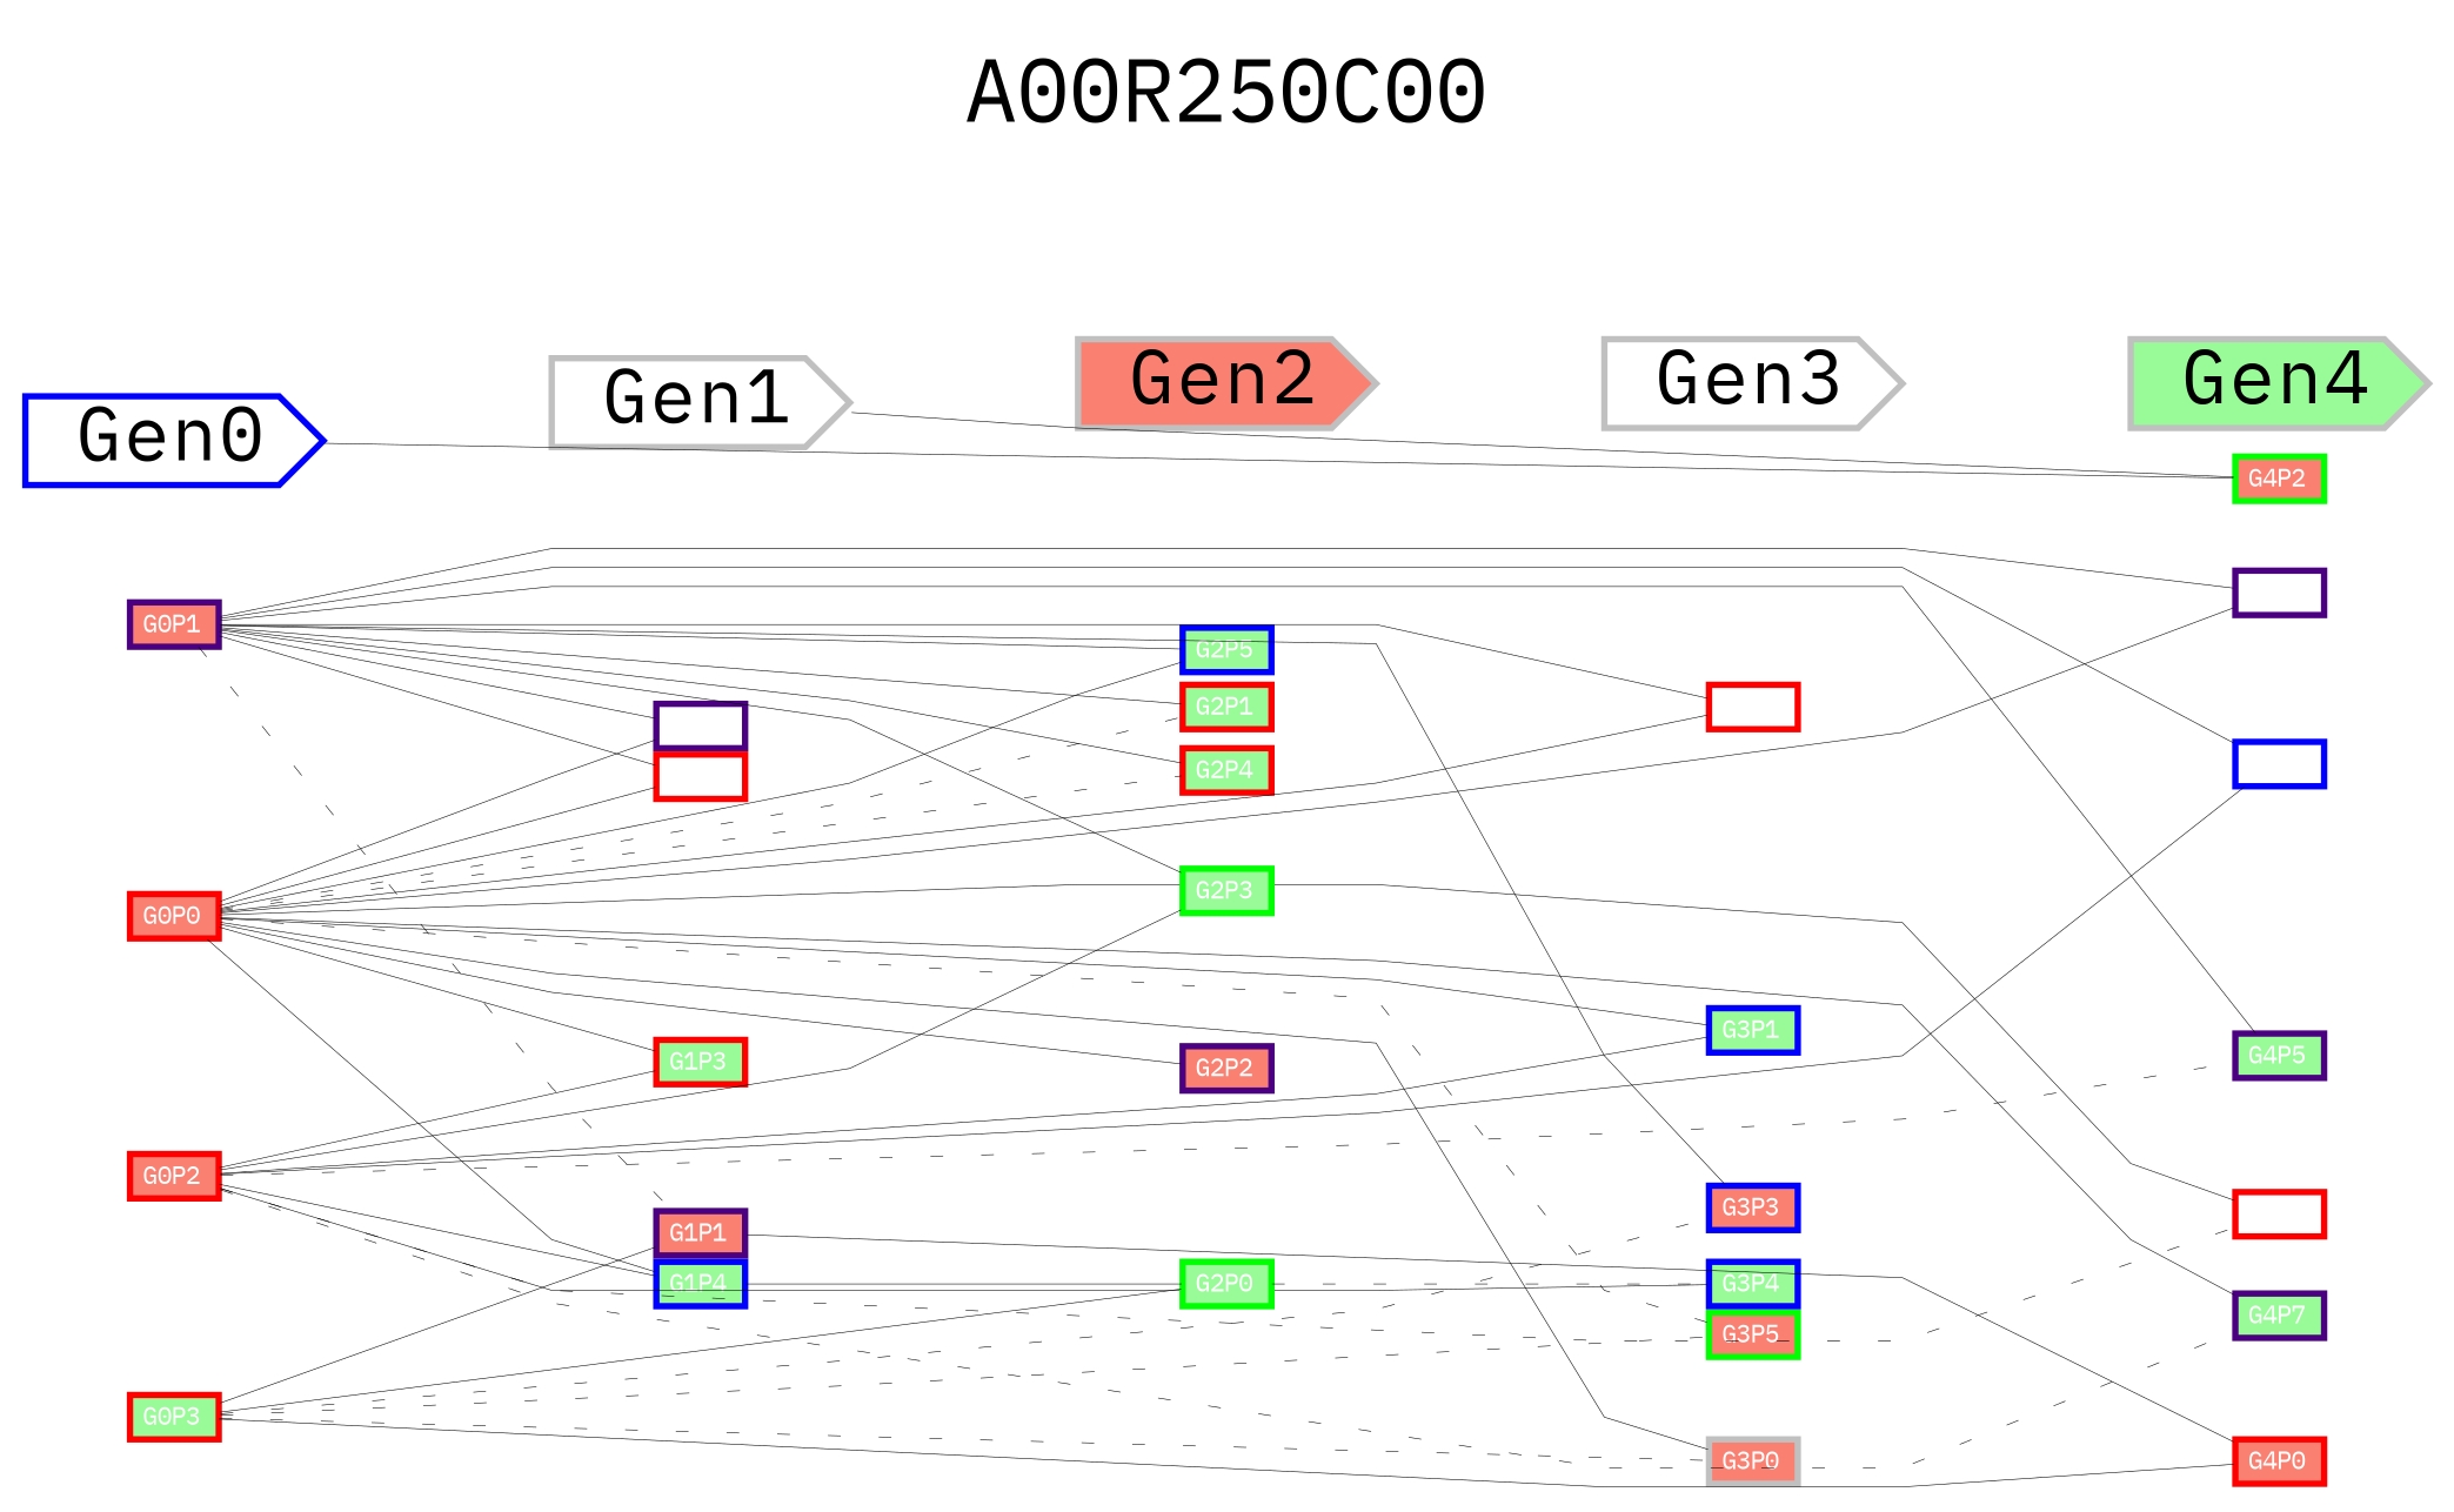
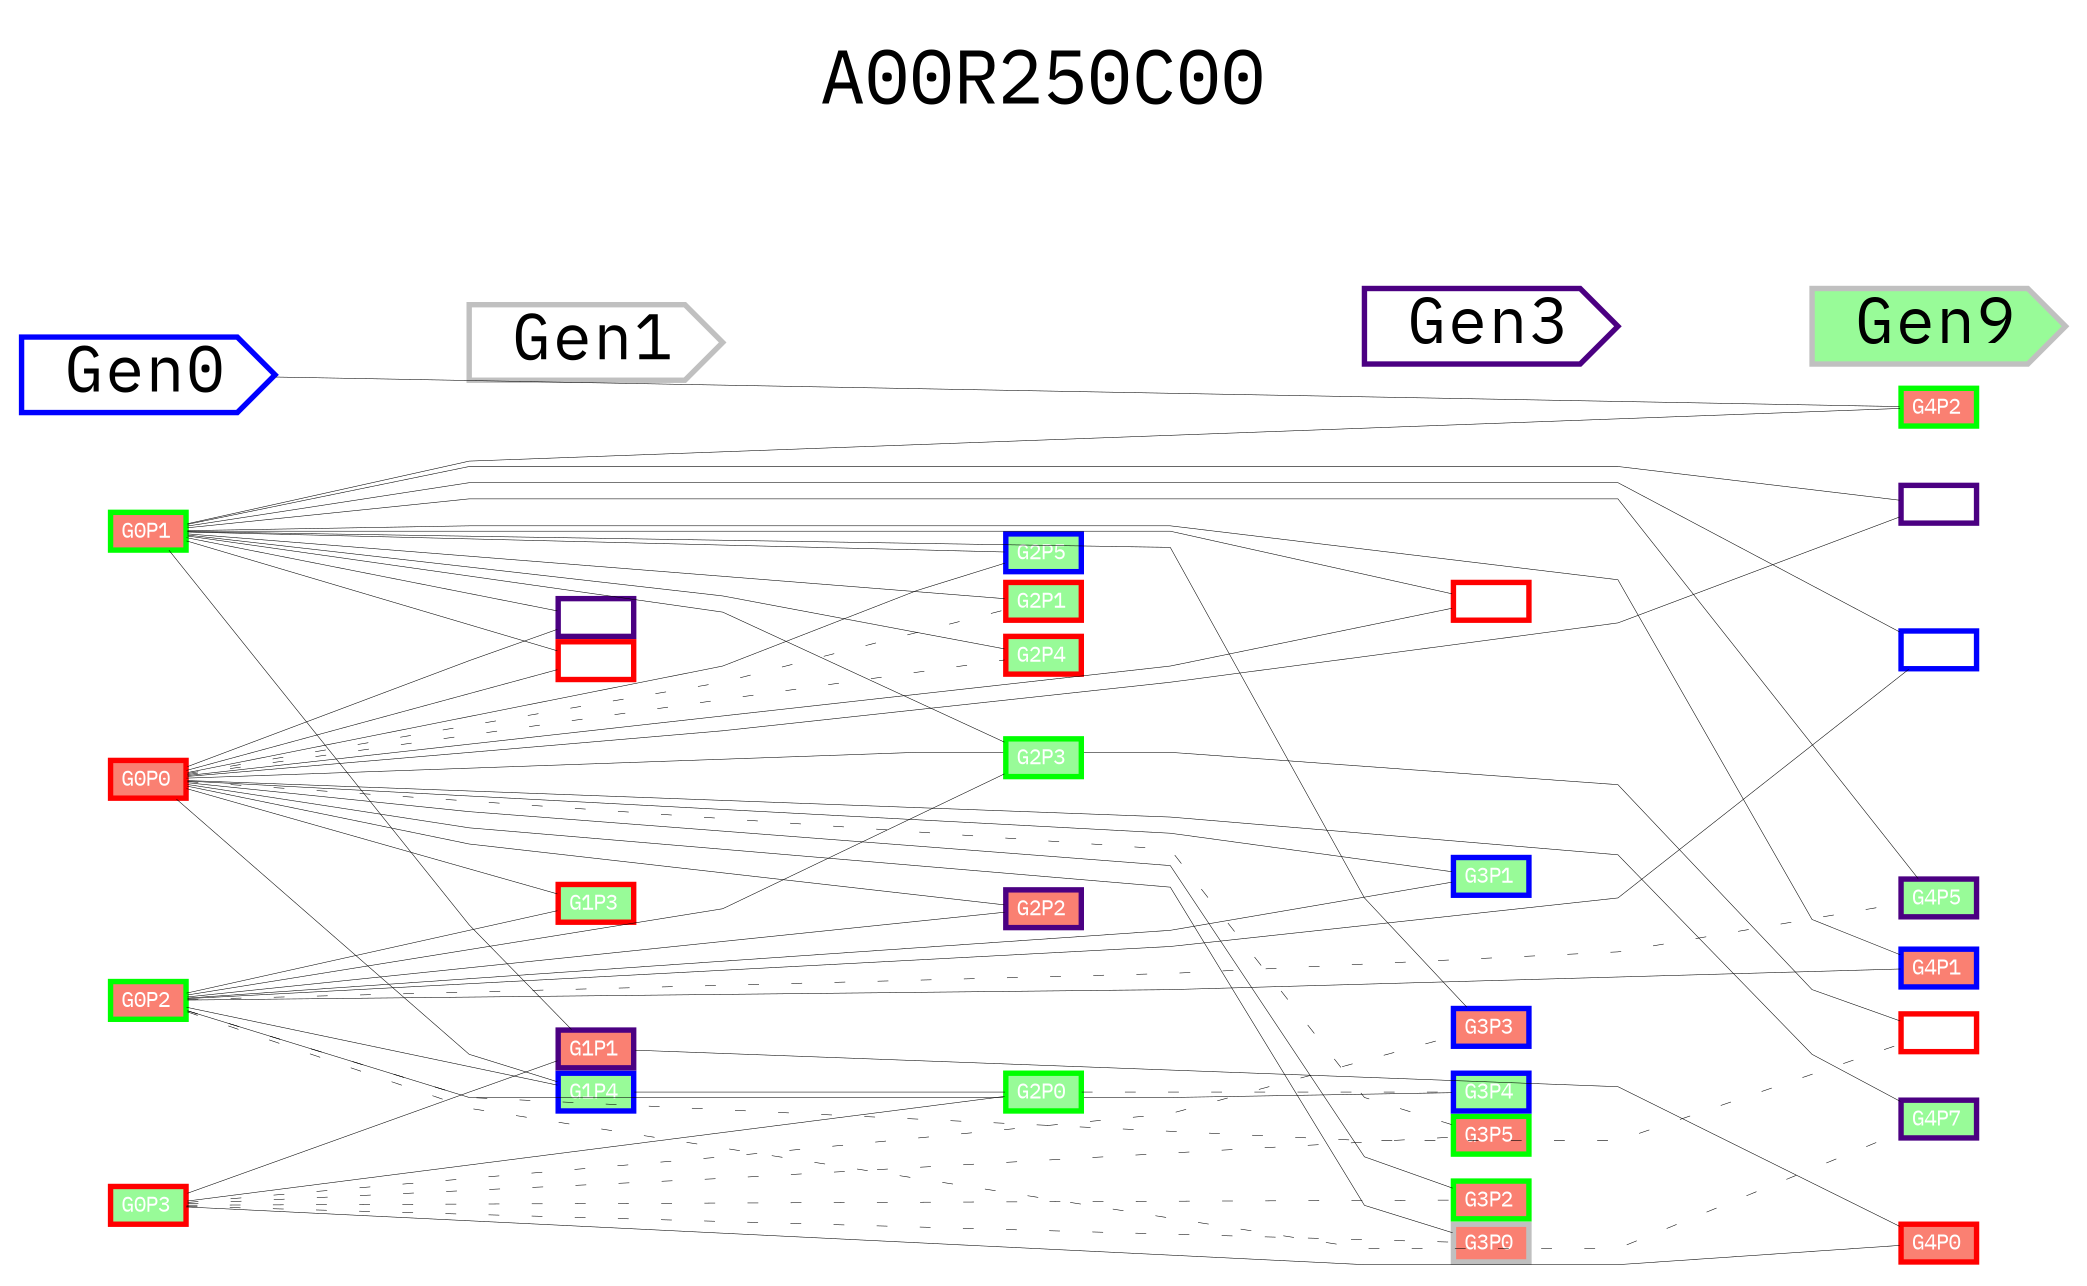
  graph {
    fontname="IBM Plex Mono"
    label=A00R250C00
    labelloc=tp
    nodesep=0.01
    rankdir=LR
    ranksep=0.5
    splines=polyline
    node [color=red fillcolor=salmon fixedsize=true fontcolor=white fontname="IBM Plex Mono" fontsize=4 shape=box style=filled]
    edge [fontname="IBM Plex Mono" penwidth=.1 style=solid]
    Gen0 [color=blue fillcolor=white fixedsize=false fontcolor=black fontsize=12 height=.1 shape=cds width=.2]
    G0P0 [height=.1 width=.2]
-   G0P1 [color=indigo height=.1 width=.2]
-   G0P2 [height=.1 width=.2]
+   G0P1 [color=green height=.1 width=.2]
+   G0P2 [color=green height=.1 width=.2]
    G0P3 [fillcolor=palegreen height=.1 width=.2]
    Gen1 [color=grey fillcolor=white fixedsize=false fontcolor=black fontsize=12 height=.1 shape=cds width=.2]
    G1P0 [color=indigo fillcolor=white height=.1 width=.2]
    G1P1 [color=indigo height=.1 width=.2]
    G1P2 [fillcolor=white height=.1 width=.2]
    G1P3 [fillcolor=palegreen height=.1 width=.2]
    G1P4 [color=blue fillcolor=palegreen height=.1 width=.2]
-   Gen2 [color=grey fixedsize=false fontcolor=black fontsize=12 height=.1 shape=cds width=.2]
    G2P0 [color=green fillcolor=palegreen height=.1 width=.2]
    G2P1 [fillcolor=palegreen height=.1 width=.2]
    G2P2 [color=indigo height=.1 width=.2]
    G2P3 [color=green fillcolor=palegreen height=.1 width=.2]
    G2P4 [fillcolor=palegreen height=.1 width=.2]
    G2P5 [color=blue fillcolor=palegreen height=.1 width=.2]
-   Gen3 [color=grey fillcolor=white fixedsize=false fontcolor=black fontsize=12 height=.1 shape=cds width=.2]
+   Gen3 [color=indigo fillcolor=white fixedsize=false fontcolor=black fontsize=12 height=.1 shape=cds width=.2]
    G3P0 [color=grey height=.1 width=.2]
    G3P1 [color=blue fillcolor=palegreen height=.1 width=.2]
+   G3P2 [color=green height=.1 width=.2]
    G3P3 [color=blue height=.1 width=.2]
    G3P4 [color=blue fillcolor=palegreen height=.1 width=.2]
    G3P5 [color=green height=.1 width=.2]
    G3P6 [fillcolor=white height=.1 width=.2]
-   Gen4 [color=grey fillcolor=palegreen fixedsize=false fontcolor=black fontsize=12 height=.1 shape=cds width=.2]
+   Gen4 [color=grey fillcolor=palegreen fixedsize=false fontcolor=black fontsize=12 height=.1 shape=cds width=.2 label=Gen9]
    G4P0 [height=.1 width=.2]
+   G4P1 [color=blue height=.1 width=.2]
    G4P2 [color=green height=.1 width=.2]
    G4P3 [fillcolor=white height=.1 width=.2]
    G4P4 [color=blue fillcolor=white height=.1 width=.2]
    G4P5 [color=indigo fillcolor=palegreen height=.1 width=.2]
    G4P6 [color=indigo fillcolor=white height=.1 width=.2]
    G4P7 [color=indigo fillcolor=palegreen height=.1 width=.2]
    subgraph sub_1 {
      rank=same
      Gen0
      G0P0
      G0P1
      G0P2
      G0P3
    }
    subgraph sub_2 {
      rank=same
      Gen1
      G1P0
      G1P1
      G1P2
      G1P3
      G1P4
    }
    subgraph sub_3 {
      rank=same
-     Gen2
      G2P0
      G2P1
      G2P2
      G2P3
      G2P4
      G2P5
    }
    subgraph sub_4 {
      rank=same
      Gen3
      G3P0
      G3P1
+     G3P2
      G3P3
      G3P4
      G3P5
      G3P6
    }
    subgraph sub_5 {
      rank=same
      Gen4
      G4P0
+     G4P1
      G4P2
      G4P3
      G4P4
      G4P5
      G4P6
      G4P7
    }
    subgraph sub_6 {
      Gen0
      Gen1
-     Gen2
      Gen3
      Gen4
    }
    Gen0 -- Gen1 [style=invis]
    Gen0 -- G4P2 [style=bold]
    G0P0 -- G1P0 [style=bold]
    G0P0 -- G1P2
    G0P0 -- G1P3 [style=bold]
    G0P0 -- G1P4 [style=bold]
    G0P0 -- G2P1 [style=dotted]
    G0P0 -- G2P2
    G0P0 -- G2P4 [style=dotted]
    G0P0 -- G2P5 [style=bold]
    G0P0 -- G3P0
    G0P0 -- G3P1
+   G0P0 -- G3P2
    G0P0 -- G3P5 [style=dotted]
    G0P0 -- G3P6
    G0P0 -- G4P3
    G0P0 -- G4P6
    G0P0 -- G4P7
    G0P1 -- G1P0
-   G0P1 -- G1P1 [style=dotted]
+   G0P1 -- G1P1
    G0P1 -- G1P2
    G0P1 -- G2P1
    G0P1 -- G2P3 [style=bold]
    G0P1 -- G2P4 [style=bold]
    G0P1 -- G2P5 [style=bold]
    G0P1 -- G3P3
    G0P1 -- G3P6 [style=bold]
-   Gen1 -- G4P2 [style=bold]
+   G0P1 -- G4P1 [style=bold]
+   G0P1 -- G4P2 [style=bold]
    G0P1 -- G4P4 [style=bold]
    G0P1 -- G4P5
    G0P1 -- G4P6
    G0P2 -- G1P3
    G0P2 -- G1P4
+   G0P2 -- G2P2
    G0P2 -- G2P3
    G0P2 -- G3P1
    G0P2 -- G3P4 [style=bold]
+   G0P2 -- G4P1
    G0P2 -- G4P3 [style=dotted]
    G0P2 -- G4P4
    G0P2 -- G4P5 [style=dotted]
    G0P2 -- G4P7 [style=dotted]
    G0P3 -- G1P1
    G0P3 -- G2P0 [style=bold]
    G0P3 -- G3P0 [style=dotted]
+   G0P3 -- G3P2 [style=dotted]
    G0P3 -- G3P3 [style=dotted]
    G0P3 -- G3P5 [style=dotted]
    G0P3 -- G4P0
-   Gen1 -- Gen2 [style=invis]
    G1P1 -- G4P0 [style=bold]
    G1P4 -- G2P0
-   Gen2 -- Gen3 [style=invis]
    G2P0 -- G3P4 [style=dotted]
    Gen3 -- Gen4 [style=invis]
  }
